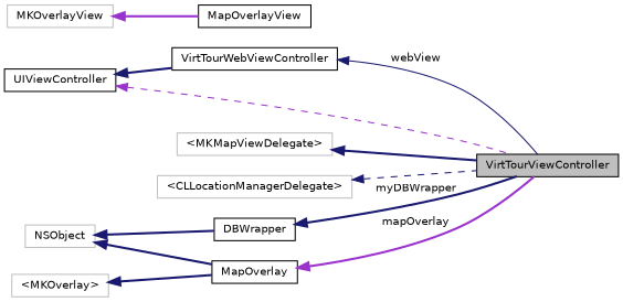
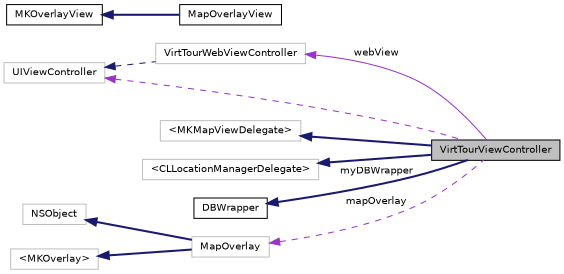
  digraph {
    rankdir=LR
    node [color=grey75 fillcolor=white fontname=Helvetica fontsize=10 shape=record style=filled]
    edge [color=midnightblue dir=back fontname=Helvetica fontsize=10 labelfontname=Helvetica labelfontsize=10 style=bold]
    n1 [color=black fillcolor=grey75 fontcolor=black height=0.2 label=VirtTourViewController width=0.4]
-   n2 [color=black height=0.2 label=UIViewController width=0.4]
-   n3 [color=black height=0.2 label=VirtTourWebViewController width=0.4]
+   n2 [height=0.2 label=UIViewController width=0.4]
+   n3 [height=0.2 label=VirtTourWebViewController width=0.4]
    n4 [height=0.2 label="\<MKMapViewDelegate\>" width=0.4]
    n5 [height=0.2 label="\<CLLocationManagerDelegate\>" width=0.4]
    n6 [color=black height=0.2 label=MapOverlayView width=0.4]
-   n7 [height=0.2 label=MKOverlayView width=0.4]
-   n8 [color=black height=0.2 label=MapOverlay width=0.4]
+   n7 [color=black height=0.2 label=MKOverlayView width=0.4]
+   n8 [height=0.2 label=MapOverlay width=0.4]
    n9 [height=0.2 label=NSObject width=0.4]
    n10 [color=black height=0.2 label=DBWrapper width=0.4]
    n11 [height=0.2 label="\<MKOverlay\>" width=0.4]
    n2 -> n1 [color=darkorchid3 style=dashed]
-   n2 -> n3
-   n3 -> n1 [label=" webView" style=solid]
+   n2 -> n3 [style=dashed]
+   n3 -> n1 [color=darkorchid3 label=" webView" style=solid]
    n4 -> n1
-   n5 -> n1 [style=dashed]
-   n7 -> n6 [color=darkorchid3]
-   n8 -> n1 [color=darkorchid3 label=" mapOverlay"]
+   n5 -> n1
+   n7 -> n6
+   n8 -> n1 [color=darkorchid3 label=" mapOverlay" style=dashed]
    n9 -> n8
-   n9 -> n10
    n10 -> n1 [label=" myDBWrapper"]
    n11 -> n8
  }
